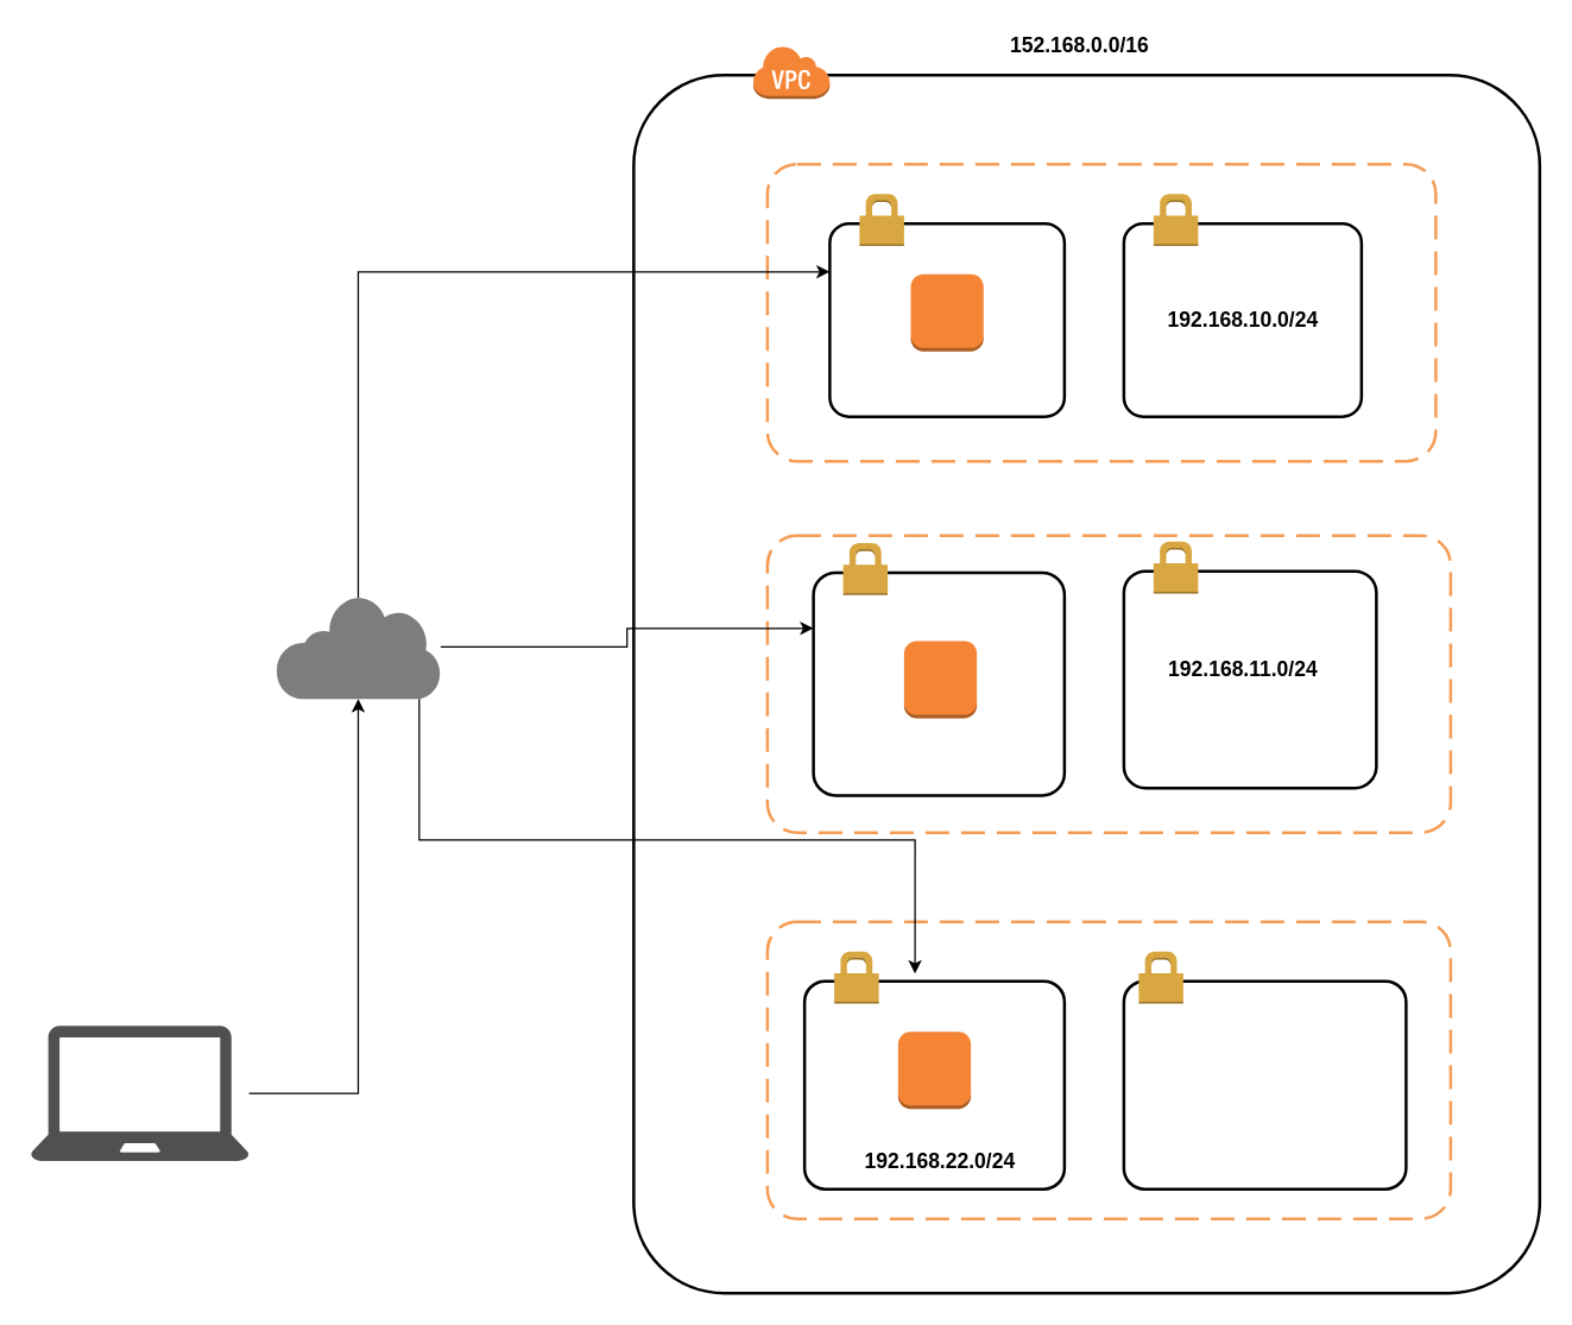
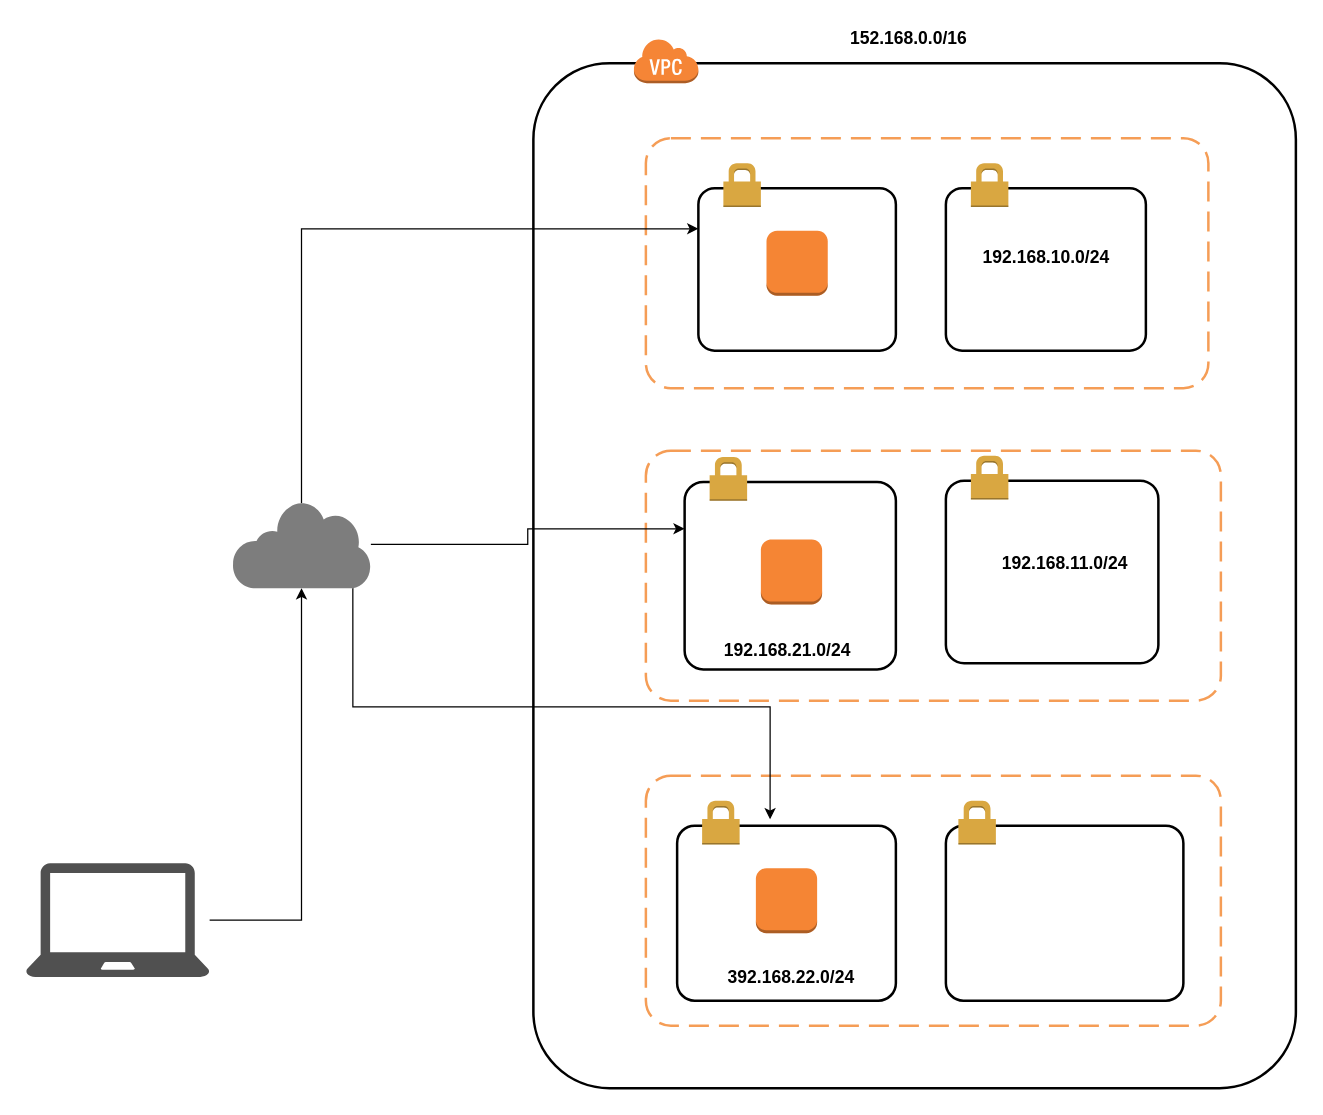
  <mxCell id="0" />
  <mxCell id="1" parent="0" />
  <mxCell id="2" value="" style="rounded=1;arcSize=10;dashed=0;strokeColor=#000000;fillColor=none;gradientColor=none;strokeWidth=2;" vertex="1" parent="1"><mxGeometry x="426" y="50" width="610" height="820" as="geometry" /></mxCell>
  <mxCell id="3" value="" style="dashed=0;html=1;shape=mxgraph.aws3.virtual_private_cloud;fillColor=#F58536;gradientColor=none;dashed=0;" vertex="1" parent="1"><mxGeometry x="506" y="30" width="52" height="36" as="geometry" /></mxCell>
  <mxCell id="4" value="152.168.0.0/16&lt;br style=&quot;font-size: 14px;&quot;&gt;" style="text;html=1;resizable=0;autosize=1;align=center;verticalAlign=middle;points=[];fillColor=none;strokeColor=none;rounded=0;fontStyle=1;fontSize=14;" vertex="1" parent="1"><mxGeometry x="676" y="20" width="100" height="20" as="geometry" /></mxCell>
  <mxCell id="5" value="" style="rounded=1;arcSize=10;dashed=1;strokeColor=#F59D56;fillColor=none;gradientColor=none;dashPattern=8 4;strokeWidth=2;fontSize=14;" vertex="1" parent="1"><mxGeometry x="516" y="110" width="450" height="200" as="geometry" /></mxCell>
  <mxCell id="6" value="" style="rounded=1;arcSize=10;dashed=0;strokeColor=#000000;fillColor=none;gradientColor=none;strokeWidth=2;fontSize=14;" vertex="1" parent="1"><mxGeometry x="558" y="150" width="158" height="130" as="geometry" /></mxCell>
  <mxCell id="7" value="" style="dashed=0;html=1;shape=mxgraph.aws3.permissions;fillColor=#D9A741;gradientColor=none;dashed=0;fontSize=14;" vertex="1" parent="1"><mxGeometry x="578" y="130" width="30" height="35" as="geometry" /></mxCell>
  <mxCell id="8" value="" style="rounded=1;arcSize=10;dashed=0;strokeColor=#000000;fillColor=none;gradientColor=none;strokeWidth=2;fontSize=14;" vertex="1" parent="1"><mxGeometry x="756" y="150" width="160" height="130" as="geometry" /></mxCell>
  <mxCell id="9" value="" style="dashed=0;html=1;shape=mxgraph.aws3.permissions;fillColor=#D9A741;gradientColor=none;dashed=0;fontSize=14;" vertex="1" parent="1"><mxGeometry x="776" y="130" width="30" height="35" as="geometry" /></mxCell>
  <mxCell id="10" value="" style="rounded=1;arcSize=10;dashed=1;strokeColor=#F59D56;fillColor=none;gradientColor=none;dashPattern=8 4;strokeWidth=2;fontSize=14;" vertex="1" parent="1"><mxGeometry x="516" y="360" width="460" height="200" as="geometry" /></mxCell>
  <mxCell id="11" value="" style="rounded=1;arcSize=10;dashed=0;strokeColor=#000000;fillColor=none;gradientColor=none;strokeWidth=2;fontSize=14;" vertex="1" parent="1"><mxGeometry x="547" y="385" width="169" height="150" as="geometry" /></mxCell>
  <mxCell id="12" value="" style="dashed=0;html=1;shape=mxgraph.aws3.permissions;fillColor=#D9A741;gradientColor=none;dashed=0;fontSize=14;" vertex="1" parent="1"><mxGeometry x="567" y="365" width="30" height="35" as="geometry" /></mxCell>
  <mxCell id="13" value="" style="rounded=1;arcSize=10;dashed=0;strokeColor=#000000;fillColor=none;gradientColor=none;strokeWidth=2;fontSize=14;" vertex="1" parent="1"><mxGeometry x="756" y="384" width="170" height="146" as="geometry" /></mxCell>
  <mxCell id="14" value="" style="dashed=0;html=1;shape=mxgraph.aws3.permissions;fillColor=#D9A741;gradientColor=none;dashed=0;fontSize=14;" vertex="1" parent="1"><mxGeometry x="776" y="364" width="30" height="35" as="geometry" /></mxCell>
  <mxCell id="15" value="" style="rounded=1;arcSize=10;dashed=1;strokeColor=#F59D56;fillColor=none;gradientColor=none;dashPattern=8 4;strokeWidth=2;fontSize=14;" vertex="1" parent="1"><mxGeometry x="516" y="620" width="460" height="200" as="geometry" /></mxCell>
  <mxCell id="16" value="" style="rounded=1;arcSize=10;dashed=0;strokeColor=#000000;fillColor=none;gradientColor=none;strokeWidth=2;fontSize=14;" vertex="1" parent="1"><mxGeometry x="541" y="660" width="175" height="140" as="geometry" /></mxCell>
  <mxCell id="17" value="" style="dashed=0;html=1;shape=mxgraph.aws3.permissions;fillColor=#D9A741;gradientColor=none;dashed=0;fontSize=14;" vertex="1" parent="1"><mxGeometry x="561" y="640" width="30" height="35" as="geometry" /></mxCell>
  <mxCell id="18" value="" style="rounded=1;arcSize=10;dashed=0;strokeColor=#000000;fillColor=none;gradientColor=none;strokeWidth=2;fontSize=14;" vertex="1" parent="1"><mxGeometry x="756" y="660" width="190" height="140" as="geometry" /></mxCell>
  <mxCell id="19" value="" style="dashed=0;html=1;shape=mxgraph.aws3.permissions;fillColor=#D9A741;gradientColor=none;dashed=0;fontSize=14;" vertex="1" parent="1"><mxGeometry x="766" y="640" width="30" height="35" as="geometry" /></mxCell>
- <mxCell id="20" value="192.168.10.0/24&lt;br&gt;" style="text;html=1;resizable=0;autosize=1;align=center;verticalAlign=middle;points=[];fillColor=none;strokeColor=none;rounded=0;fontSize=14;fontStyle=1" vertex="1" parent="1"><mxGeometry x="776" y="205.1" width="120" height="20" as="geometry" /></mxCell>
- <mxCell id="21" value="192.168.11.0/24&lt;br&gt;" style="text;html=1;resizable=0;autosize=1;align=center;verticalAlign=middle;points=[];fillColor=none;strokeColor=none;rounded=0;fontSize=14;fontStyle=1" vertex="1" parent="1"><mxGeometry x="776" y="440.1" width="120" height="20" as="geometry" /></mxCell>
- <mxCell id="23" value="192.168.22.0/24&lt;br&gt;" style="text;html=1;resizable=0;autosize=1;align=center;verticalAlign=middle;points=[];fillColor=none;strokeColor=none;rounded=0;fontSize=14;fontStyle=1" vertex="1" parent="1"><mxGeometry x="571.5" y="771.1" width="120" height="20" as="geometry" /></mxCell>
+ <mxCell id="20" value="192.168.10.0/24&lt;br&gt;" style="text;html=1;resizable=0;autosize=1;align=center;verticalAlign=middle;points=[];fillColor=none;strokeColor=none;rounded=0;fontSize=14;fontStyle=1" vertex="1" parent="1"><mxGeometry x="776" y="195.1" width="120" height="20" as="geometry" /></mxCell>
+ <mxCell id="21" value="192.168.11.0/24&lt;br&gt;" style="text;html=1;resizable=0;autosize=1;align=center;verticalAlign=middle;points=[];fillColor=none;strokeColor=none;rounded=0;fontSize=14;fontStyle=1" vertex="1" parent="1"><mxGeometry x="791" y="440.1" width="120" height="20" as="geometry" /></mxCell>
+ <mxCell id="22" value="192.168.21.0/24&lt;br&gt;" style="text;html=1;resizable=0;autosize=1;align=center;verticalAlign=middle;points=[];fillColor=none;strokeColor=none;rounded=0;fontSize=14;fontStyle=1" vertex="1" parent="1"><mxGeometry x="568.5" y="510.1" width="120" height="20" as="geometry" /></mxCell>
+ <mxCell id="23" value="392.168.22.0/24&lt;br&gt;" style="text;html=1;resizable=0;autosize=1;align=center;verticalAlign=middle;points=[];fillColor=none;strokeColor=none;rounded=0;fontSize=14;fontStyle=1" vertex="1" parent="1"><mxGeometry x="571.5" y="771.1" width="120" height="20" as="geometry" /></mxCell>
  <mxCell id="24" style="edgeStyle=orthogonalEdgeStyle;rounded=0;orthogonalLoop=1;jettySize=auto;html=1;exitX=0.5;exitY=0.03;exitDx=0;exitDy=0;exitPerimeter=0;entryX=0;entryY=0.25;entryDx=0;entryDy=0;" edge="1" parent="1" source="27" target="6"><mxGeometry relative="1" as="geometry"><Array as="points"><mxPoint x="241" y="182" /></Array></mxGeometry></mxCell>
  <mxCell id="25" style="edgeStyle=orthogonalEdgeStyle;rounded=0;orthogonalLoop=1;jettySize=auto;html=1;entryX=0;entryY=0.25;entryDx=0;entryDy=0;" edge="1" parent="1" source="27" target="11"><mxGeometry relative="1" as="geometry" /></mxCell>
  <mxCell id="26" style="edgeStyle=orthogonalEdgeStyle;rounded=0;orthogonalLoop=1;jettySize=auto;html=1;exitX=0.87;exitY=1;exitDx=0;exitDy=0;exitPerimeter=0;entryX=0.425;entryY=-0.036;entryDx=0;entryDy=0;entryPerimeter=0;" edge="1" parent="1" source="27" target="16"><mxGeometry relative="1" as="geometry" /></mxCell>
  <mxCell id="27" value="" style="shadow=0;dashed=0;html=1;strokeColor=none;labelPosition=center;verticalLabelPosition=bottom;verticalAlign=top;align=center;shape=mxgraph.mscae.enterprise.internet;fillColor=#7D7D7D;" vertex="1" parent="1"><mxGeometry x="185" y="400" width="111" height="70" as="geometry" /></mxCell>
  <mxCell id="28" style="edgeStyle=orthogonalEdgeStyle;rounded=0;orthogonalLoop=1;jettySize=auto;html=1;" edge="1" parent="1" source="29" target="27"><mxGeometry relative="1" as="geometry" /></mxCell>
  <mxCell id="29" value="" style="shadow=0;dashed=0;html=1;strokeColor=none;fillColor=#505050;labelPosition=center;verticalLabelPosition=bottom;verticalAlign=top;outlineConnect=0;align=center;shape=mxgraph.office.devices.laptop;" vertex="1" parent="1"><mxGeometry x="20" y="690" width="147" height="91" as="geometry" /></mxCell>
  <mxCell id="30" value="" style="outlineConnect=0;dashed=0;verticalLabelPosition=bottom;verticalAlign=top;align=center;html=1;shape=mxgraph.aws3.instance;fillColor=#F58534;gradientColor=none;" vertex="1" parent="1"><mxGeometry x="612.5" y="184" width="49" height="52" as="geometry" /></mxCell>
  <mxCell id="31" value="" style="outlineConnect=0;dashed=0;verticalLabelPosition=bottom;verticalAlign=top;align=center;html=1;shape=mxgraph.aws3.instance;fillColor=#F58534;gradientColor=none;" vertex="1" parent="1"><mxGeometry x="608" y="431" width="49" height="52" as="geometry" /></mxCell>
  <mxCell id="32" value="" style="outlineConnect=0;dashed=0;verticalLabelPosition=bottom;verticalAlign=top;align=center;html=1;shape=mxgraph.aws3.instance;fillColor=#F58534;gradientColor=none;" vertex="1" parent="1"><mxGeometry x="604" y="694" width="49" height="52" as="geometry" /></mxCell>
